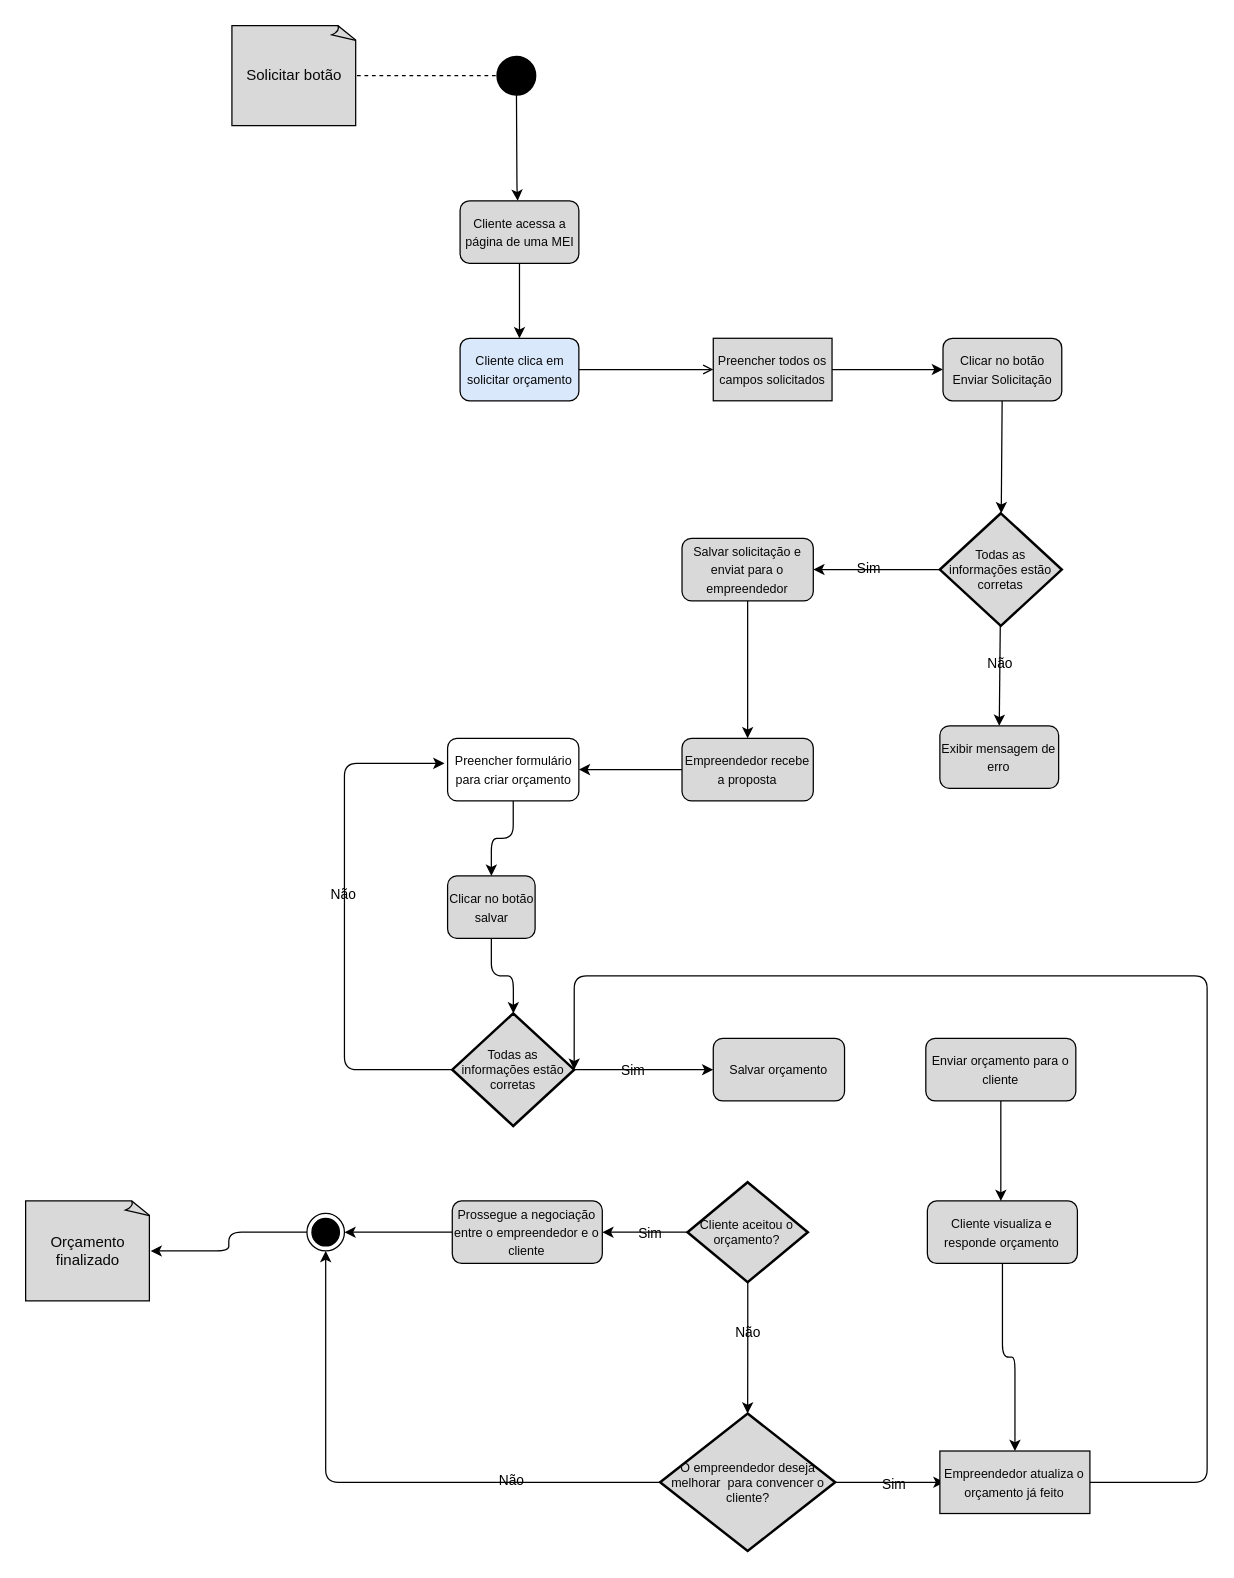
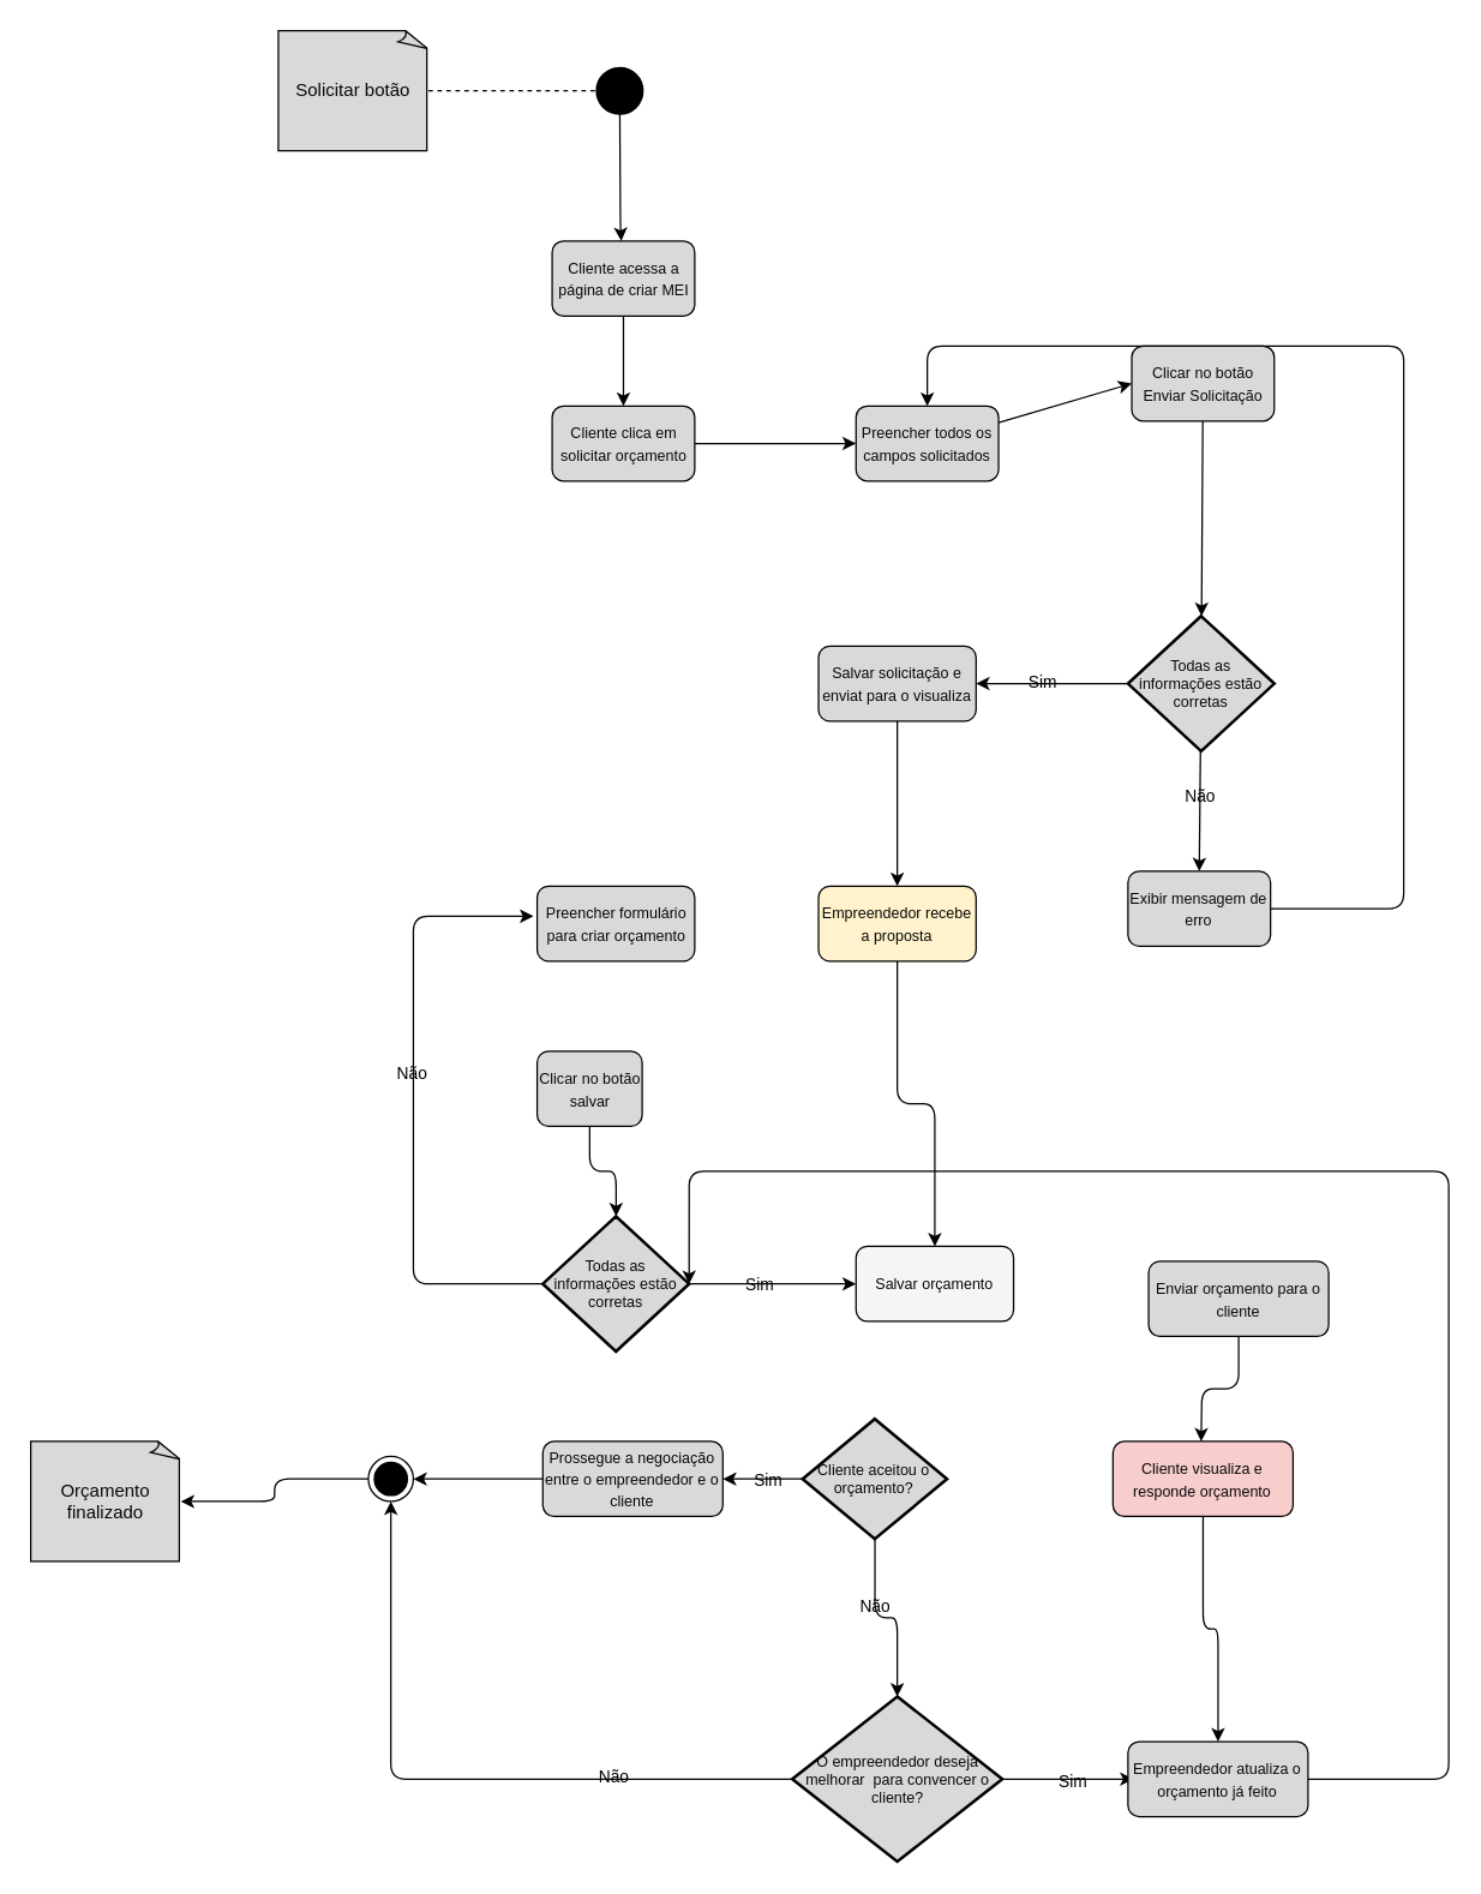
  <mxCell id="0" />
  <mxCell id="1" parent="0" />
  <mxCell id="2" value="&lt;font color=&quot;#080808&quot;&gt;Solicitar botão&lt;br&gt;&lt;/font&gt;" style="whiteSpace=wrap;html=1;shape=mxgraph.basic.document;strokeColor=#000000;fillColor=#D9D9D9;" parent="1" vertex="1"><mxGeometry x="185" y="20" width="100" height="80" as="geometry" /></mxCell>
  <mxCell id="3" style="edgeStyle=none;html=1;strokeColor=#000000;fontSize=10;fontColor=#080808;" parent="1" source="4" target="7" edge="1"><mxGeometry relative="1" as="geometry"><Array as="points"><mxPoint x="413" y="150" /></Array></mxGeometry></mxCell>
  <mxCell id="4" value="" style="strokeWidth=2;html=1;shape=mxgraph.flowchart.start_1;whiteSpace=wrap;strokeColor=#000000;fontColor=#080808;fillColor=#000000;" parent="1" vertex="1"><mxGeometry x="397.5" y="45" width="30" height="30" as="geometry" /></mxCell>
  <mxCell id="5" value="" style="endArrow=none;dashed=1;html=1;strokeColor=#000000;fontColor=#080808;entryX=0;entryY=0.5;entryDx=0;entryDy=0;entryPerimeter=0;exitX=1;exitY=0.5;exitDx=0;exitDy=0;exitPerimeter=0;" parent="1" source="2" target="4" edge="1"><mxGeometry width="50" height="50" relative="1" as="geometry"><mxPoint x="305" y="90" as="sourcePoint" /><mxPoint x="355" y="40" as="targetPoint" /></mxGeometry></mxCell>
  <mxCell id="6" style="edgeStyle=none;html=1;strokeColor=#000000;fontSize=10;fontColor=#080808;" parent="1" source="7" edge="1"><mxGeometry relative="1" as="geometry"><mxPoint x="415" y="270" as="targetPoint" /></mxGeometry></mxCell>
- <mxCell id="7" value="&lt;font style=&quot;font-size: 10px;&quot;&gt;Cliente acessa a página de uma MEI&lt;/font&gt;" style="rounded=1;whiteSpace=wrap;html=1;strokeColor=#000000;fontColor=#080808;fillColor=#D9D9D9;" parent="1" vertex="1"><mxGeometry x="367.5" y="160" width="95" height="50" as="geometry" /></mxCell>
- <mxCell id="8" style="edgeStyle=none;html=1;entryX=0;entryY=0.5;entryDx=0;entryDy=0;strokeColor=#000000;endArrow=open;" edge="1" parent="1" source="9" target="11"><mxGeometry relative="1" as="geometry" /></mxCell>
- <mxCell id="9" value="&lt;font style=&quot;font-size: 10px;&quot;&gt;Cliente clica em solicitar orçamento&lt;/font&gt;" style="rounded=1;whiteSpace=wrap;html=1;strokeColor=#000000;fontColor=#080808;fillColor=#dae8fc;" parent="1" vertex="1"><mxGeometry x="367.5" y="270" width="95" height="50" as="geometry" /></mxCell>
+ <mxCell id="7" value="&lt;font style=&quot;font-size: 10px;&quot;&gt;Cliente acessa a página de criar MEI&lt;/font&gt;" style="rounded=1;whiteSpace=wrap;html=1;strokeColor=#000000;fontColor=#080808;fillColor=#D9D9D9;" parent="1" vertex="1"><mxGeometry x="367.5" y="160" width="95" height="50" as="geometry" /></mxCell>
+ <mxCell id="8" style="edgeStyle=none;html=1;entryX=0;entryY=0.5;entryDx=0;entryDy=0;strokeColor=#000000;" edge="1" parent="1" source="9" target="11"><mxGeometry relative="1" as="geometry" /></mxCell>
+ <mxCell id="9" value="&lt;font style=&quot;font-size: 10px;&quot;&gt;Cliente clica em solicitar orçamento&lt;/font&gt;" style="rounded=1;whiteSpace=wrap;html=1;strokeColor=#000000;fontColor=#080808;fillColor=#D9D9D9;" parent="1" vertex="1"><mxGeometry x="367.5" y="270" width="95" height="50" as="geometry" /></mxCell>
  <mxCell id="10" style="edgeStyle=none;html=1;entryX=0;entryY=0.5;entryDx=0;entryDy=0;strokeColor=#000000;" edge="1" parent="1" source="11" target="13"><mxGeometry relative="1" as="geometry" /></mxCell>
- <mxCell id="11" value="&lt;font style=&quot;font-size: 10px;&quot;&gt;Preencher todos os campos solicitados&lt;/font&gt;" style="whiteSpace=wrap;html=1;strokeColor=#000000;fontColor=#080808;fillColor=#D9D9D9;rounded=0;" parent="1" vertex="1"><mxGeometry x="570" y="270" width="95" height="50" as="geometry" /></mxCell>
+ <mxCell id="11" value="&lt;font style=&quot;font-size: 10px;&quot;&gt;Preencher todos os campos solicitados&lt;/font&gt;" style="rounded=1;whiteSpace=wrap;html=1;strokeColor=#000000;fontColor=#080808;fillColor=#D9D9D9;" parent="1" vertex="1"><mxGeometry x="570" y="270" width="95" height="50" as="geometry" /></mxCell>
  <mxCell id="12" style="edgeStyle=none;html=1;strokeColor=#000000;" edge="1" parent="1" source="13" target="18"><mxGeometry relative="1" as="geometry" /></mxCell>
- <mxCell id="13" value="&lt;span style=&quot;font-size: 10px;&quot;&gt;Clicar no botão Enviar Solicitação&lt;/span&gt;" style="rounded=1;whiteSpace=wrap;html=1;strokeColor=#000000;fontColor=#080808;fillColor=#D9D9D9;" parent="1" vertex="1"><mxGeometry x="753.75" y="270" width="95" height="50" as="geometry" /></mxCell>
+ <mxCell id="13" value="&lt;span style=&quot;font-size: 10px;&quot;&gt;Clicar no botão Enviar Solicitação&lt;/span&gt;" style="rounded=1;whiteSpace=wrap;html=1;strokeColor=#000000;fontColor=#080808;fillColor=#D9D9D9;" parent="1" vertex="1"><mxGeometry x="753.75" y="230" width="95" height="50" as="geometry" /></mxCell>
  <mxCell id="14" style="edgeStyle=none;html=1;strokeColor=#000000;" parent="1" source="18" target="20" edge="1"><mxGeometry relative="1" as="geometry" /></mxCell>
  <mxCell id="15" value="Sim" style="edgeLabel;align=center;verticalAlign=middle;resizable=0;points=[];labelBackgroundColor=none;fontColor=#000000;" parent="14" vertex="1" connectable="0"><mxGeometry x="0.121" y="-2" relative="1" as="geometry"><mxPoint as="offset" /></mxGeometry></mxCell>
  <mxCell id="16" style="edgeStyle=none;html=1;entryX=0.5;entryY=0;entryDx=0;entryDy=0;strokeColor=#000000;fontColor=#000000;" parent="1" source="18" target="22" edge="1"><mxGeometry relative="1" as="geometry" /></mxCell>
  <mxCell id="17" value="Não" style="edgeLabel;align=center;verticalAlign=middle;resizable=0;points=[];fontColor=#000000;labelBackgroundColor=none;" parent="16" vertex="1" connectable="0"><mxGeometry x="-0.264" relative="1" as="geometry"><mxPoint as="offset" /></mxGeometry></mxCell>
  <mxCell id="18" value="Todas as informações estão corretas" style="strokeWidth=2;html=1;shape=mxgraph.flowchart.decision;whiteSpace=wrap;strokeColor=#000000;fontSize=10;fontColor=#080808;fillColor=#D9D9D9;" parent="1" vertex="1"><mxGeometry x="751.25" y="410" width="97.5" height="90" as="geometry" /></mxCell>
  <mxCell id="19" style="edgeStyle=orthogonalEdgeStyle;html=1;strokeColor=#000000;fontColor=#000000;" parent="1" source="20" edge="1"><mxGeometry relative="1" as="geometry"><mxPoint x="597.5" y="590" as="targetPoint" /></mxGeometry></mxCell>
- <mxCell id="20" value="&lt;span style=&quot;font-size: 10px;&quot;&gt;Salvar solicitação e enviat para o empreendedor&lt;/span&gt;" style="rounded=1;whiteSpace=wrap;html=1;strokeColor=#000000;fontColor=#080808;fillColor=#D9D9D9;" parent="1" vertex="1"><mxGeometry x="545" y="430" width="105" height="50" as="geometry" /></mxCell>
+ <mxCell id="20" value="&lt;span style=&quot;font-size: 10px;&quot;&gt;Salvar solicitação e enviat para o visualiza&lt;/span&gt;" style="rounded=1;whiteSpace=wrap;html=1;strokeColor=#000000;fontColor=#080808;fillColor=#D9D9D9;" parent="1" vertex="1"><mxGeometry x="545" y="430" width="105" height="50" as="geometry" /></mxCell>
+ <mxCell id="21" style="edgeStyle=orthogonalEdgeStyle;html=1;entryX=0.5;entryY=0;entryDx=0;entryDy=0;strokeColor=#000000;" edge="1" parent="1" source="22" target="11"><mxGeometry relative="1" as="geometry"><Array as="points"><mxPoint x="935" y="605" /><mxPoint x="935" y="230" /><mxPoint x="618" y="230" /></Array></mxGeometry></mxCell>
  <mxCell id="22" value="&lt;font style=&quot;font-size: 10px;&quot;&gt;Exibir mensagem de erro&lt;/font&gt;" style="rounded=1;whiteSpace=wrap;html=1;strokeColor=#000000;fontColor=#080808;fillColor=#D9D9D9;" parent="1" vertex="1"><mxGeometry x="751.25" y="580" width="95" height="50" as="geometry" /></mxCell>
- <mxCell id="23" style="edgeStyle=orthogonalEdgeStyle;html=1;entryX=1;entryY=0.5;entryDx=0;entryDy=0;strokeColor=#000000;" edge="1" parent="1" source="24" target="26"><mxGeometry relative="1" as="geometry" /></mxCell>
- <mxCell id="24" value="&lt;span style=&quot;font-size: 10px;&quot;&gt;Empreendedor recebe a proposta&lt;/span&gt;" style="rounded=1;whiteSpace=wrap;html=1;strokeColor=#000000;fontColor=#080808;fillColor=#D9D9D9;" vertex="1" parent="1"><mxGeometry x="545" y="590" width="105" height="50" as="geometry" /></mxCell>
- <mxCell id="25" style="edgeStyle=orthogonalEdgeStyle;html=1;strokeColor=#000000;" edge="1" parent="1" source="26" target="28"><mxGeometry relative="1" as="geometry" /></mxCell>
- <mxCell id="26" value="&lt;span style=&quot;font-size: 10px;&quot;&gt;Preencher formulário para criar orçamento&lt;/span&gt;" style="rounded=1;whiteSpace=wrap;html=1;strokeColor=#000000;fontColor=#080808;fillColor=#ffffff;" vertex="1" parent="1"><mxGeometry x="357.5" y="590" width="105" height="50" as="geometry" /></mxCell>
+ <mxCell id="23" style="edgeStyle=orthogonalEdgeStyle;html=1;strokeColor=#000000;" edge="1" parent="1" source="24" target="34"><mxGeometry relative="1" as="geometry" /></mxCell>
+ <mxCell id="24" value="&lt;span style=&quot;font-size: 10px;&quot;&gt;Empreendedor recebe a proposta&lt;/span&gt;" style="rounded=1;whiteSpace=wrap;html=1;strokeColor=#000000;fontColor=#080808;fillColor=#fff2cc;" vertex="1" parent="1"><mxGeometry x="545" y="590" width="105" height="50" as="geometry" /></mxCell>
+ <mxCell id="26" value="&lt;span style=&quot;font-size: 10px;&quot;&gt;Preencher formulário para criar orçamento&lt;/span&gt;" style="rounded=1;whiteSpace=wrap;html=1;strokeColor=#000000;fontColor=#080808;fillColor=#D9D9D9;" vertex="1" parent="1"><mxGeometry x="357.5" y="590" width="105" height="50" as="geometry" /></mxCell>
  <mxCell id="27" style="edgeStyle=orthogonalEdgeStyle;html=1;strokeColor=#000000;" edge="1" parent="1" source="28" target="33"><mxGeometry relative="1" as="geometry" /></mxCell>
  <mxCell id="28" value="&lt;span style=&quot;font-size: 10px;&quot;&gt;Clicar no botão salvar&lt;/span&gt;" style="rounded=1;whiteSpace=wrap;html=1;strokeColor=#000000;fontColor=#080808;fillColor=#D9D9D9;" vertex="1" parent="1"><mxGeometry x="357.5" y="700" width="70" height="50" as="geometry" /></mxCell>
  <mxCell id="29" style="edgeStyle=orthogonalEdgeStyle;html=1;strokeColor=#000000;" edge="1" parent="1" source="33"><mxGeometry relative="1" as="geometry"><mxPoint x="355" y="610" as="targetPoint" /><Array as="points"><mxPoint x="275" y="855" /><mxPoint x="275" y="610" /></Array></mxGeometry></mxCell>
  <mxCell id="30" value="Não" style="edgeLabel;align=center;verticalAlign=middle;resizable=0;points=[];labelBackgroundColor=none;fontColor=#000000;" vertex="1" connectable="0" parent="29"><mxGeometry x="0.104" y="1" relative="1" as="geometry"><mxPoint as="offset" /></mxGeometry></mxCell>
  <mxCell id="31" style="edgeStyle=orthogonalEdgeStyle;html=1;entryX=0;entryY=0.5;entryDx=0;entryDy=0;strokeColor=#000000;fontColor=#000000;" edge="1" parent="1" source="33" target="34"><mxGeometry relative="1" as="geometry" /></mxCell>
  <mxCell id="32" value="Sim" style="edgeLabel;align=center;verticalAlign=middle;resizable=0;points=[];fontColor=#000000;labelBackgroundColor=none;" vertex="1" connectable="0" parent="31"><mxGeometry x="0.251" relative="1" as="geometry"><mxPoint x="-23" as="offset" /></mxGeometry></mxCell>
  <mxCell id="33" value="Todas as informações estão corretas" style="strokeWidth=2;html=1;shape=mxgraph.flowchart.decision;whiteSpace=wrap;strokeColor=#000000;fontSize=10;fontColor=#080808;fillColor=#D9D9D9;" vertex="1" parent="1"><mxGeometry x="361.25" y="810" width="97.5" height="90" as="geometry" /></mxCell>
- <mxCell id="34" value="&lt;span style=&quot;font-size: 10px;&quot;&gt;Salvar orçamento&lt;/span&gt;" style="rounded=1;whiteSpace=wrap;html=1;strokeColor=#000000;fontColor=#080808;fillColor=#D9D9D9;" vertex="1" parent="1"><mxGeometry x="570" y="830" width="105" height="50" as="geometry" /></mxCell>
+ <mxCell id="34" value="&lt;span style=&quot;font-size: 10px;&quot;&gt;Salvar orçamento&lt;/span&gt;" style="rounded=1;whiteSpace=wrap;html=1;strokeColor=#000000;fontColor=#080808;fillColor=#f5f5f5;" vertex="1" parent="1"><mxGeometry x="570" y="830" width="105" height="50" as="geometry" /></mxCell>
  <mxCell id="35" style="edgeStyle=orthogonalEdgeStyle;html=1;strokeColor=#000000;fontColor=#000000;" edge="1" parent="1" source="36"><mxGeometry relative="1" as="geometry"><mxPoint x="800" y="960" as="targetPoint" /></mxGeometry></mxCell>
- <mxCell id="36" value="&lt;span style=&quot;font-size: 10px;&quot;&gt;Enviar orçamento para o cliente&lt;/span&gt;" style="rounded=1;whiteSpace=wrap;html=1;strokeColor=#000000;fontColor=#080808;fillColor=#D9D9D9;" vertex="1" parent="1"><mxGeometry x="740" y="830" width="120" height="50" as="geometry" /></mxCell>
+ <mxCell id="36" value="&lt;span style=&quot;font-size: 10px;&quot;&gt;Enviar orçamento para o cliente&lt;/span&gt;" style="rounded=1;whiteSpace=wrap;html=1;strokeColor=#000000;fontColor=#080808;fillColor=#D9D9D9;" vertex="1" parent="1"><mxGeometry x="765" y="840" width="120" height="50" as="geometry" /></mxCell>
  <mxCell id="37" style="edgeStyle=orthogonalEdgeStyle;html=1;strokeColor=#000000;fontColor=#000000;" edge="1" parent="1" source="38" target="54"><mxGeometry relative="1" as="geometry" /></mxCell>
- <mxCell id="38" value="&lt;span style=&quot;font-size: 10px;&quot;&gt;Cliente visualiza e responde orçamento&lt;/span&gt;" style="rounded=1;whiteSpace=wrap;html=1;strokeColor=#000000;fontColor=#080808;fillColor=#D9D9D9;" vertex="1" parent="1"><mxGeometry x="741.25" y="960" width="120" height="50" as="geometry" /></mxCell>
+ <mxCell id="38" value="&lt;span style=&quot;font-size: 10px;&quot;&gt;Cliente visualiza e responde orçamento&lt;/span&gt;" style="rounded=1;whiteSpace=wrap;html=1;strokeColor=#000000;fontColor=#080808;fillColor=#f8cecc;" vertex="1" parent="1"><mxGeometry x="741.25" y="960" width="120" height="50" as="geometry" /></mxCell>
  <mxCell id="39" value="" style="edgeStyle=orthogonalEdgeStyle;html=1;strokeColor=#000000;fontColor=#000000;" edge="1" parent="1" source="43"><mxGeometry relative="1" as="geometry"><mxPoint x="481.255" y="985" as="targetPoint" /></mxGeometry></mxCell>
  <mxCell id="40" value="Sim" style="edgeLabel;align=center;verticalAlign=middle;resizable=0;points=[];fontColor=#000000;labelBackgroundColor=none;" vertex="1" connectable="0" parent="39"><mxGeometry x="-0.132" relative="1" as="geometry"><mxPoint as="offset" /></mxGeometry></mxCell>
  <mxCell id="41" style="edgeStyle=orthogonalEdgeStyle;html=1;entryX=0.5;entryY=0;entryDx=0;entryDy=0;entryPerimeter=0;strokeColor=#000000;fontColor=#000000;" edge="1" parent="1" source="43" target="52"><mxGeometry relative="1" as="geometry" /></mxCell>
  <mxCell id="42" value="Não" style="edgeLabel;align=center;verticalAlign=middle;resizable=0;points=[];fontColor=#000000;labelBackgroundColor=none;" vertex="1" connectable="0" parent="41"><mxGeometry x="-0.261" relative="1" as="geometry"><mxPoint as="offset" /></mxGeometry></mxCell>
- <mxCell id="43" value="Cliente aceitou o orçamento?" style="strokeWidth=2;html=1;shape=mxgraph.flowchart.decision;whiteSpace=wrap;strokeColor=#000000;fontSize=10;fontColor=#080808;fillColor=#D9D9D9;" vertex="1" parent="1"><mxGeometry x="549.38" y="945" width="96.25" height="80" as="geometry" /></mxCell>
+ <mxCell id="43" value="Cliente aceitou o orçamento?" style="strokeWidth=2;html=1;shape=mxgraph.flowchart.decision;whiteSpace=wrap;strokeColor=#000000;fontSize=10;fontColor=#080808;fillColor=#D9D9D9;" vertex="1" parent="1"><mxGeometry x="534.38" y="945" width="96.25" height="80" as="geometry" /></mxCell>
  <mxCell id="44" style="edgeStyle=orthogonalEdgeStyle;html=1;entryX=1;entryY=0.5;entryDx=0;entryDy=0;strokeColor=#000000;fontColor=#000000;" edge="1" parent="1" source="45" target="47"><mxGeometry relative="1" as="geometry" /></mxCell>
  <mxCell id="45" value="&lt;span style=&quot;font-size: 10px;&quot;&gt;Prossegue a negociação entre o empreendedor e o cliente&lt;/span&gt;" style="rounded=1;whiteSpace=wrap;html=1;strokeColor=#000000;fontColor=#080808;fillColor=#D9D9D9;" vertex="1" parent="1"><mxGeometry x="361.25" y="960" width="120" height="50" as="geometry" /></mxCell>
  <mxCell id="46" style="edgeStyle=orthogonalEdgeStyle;html=1;entryX=1;entryY=0.5;entryDx=0;entryDy=0;entryPerimeter=0;strokeColor=#000000;fontColor=#000000;" edge="1" parent="1" source="47" target="55"><mxGeometry relative="1" as="geometry" /></mxCell>
  <mxCell id="47" value="" style="ellipse;html=1;shape=endState;fillColor=#000000;strokeColor=#000000;labelBackgroundColor=none;fontColor=#000000;" vertex="1" parent="1"><mxGeometry x="245" y="970" width="30" height="30" as="geometry" /></mxCell>
  <mxCell id="48" style="edgeStyle=orthogonalEdgeStyle;html=1;entryX=0.031;entryY=0.5;entryDx=0;entryDy=0;entryPerimeter=0;strokeColor=#000000;fontColor=#000000;" edge="1" parent="1" source="52" target="54"><mxGeometry relative="1" as="geometry" /></mxCell>
  <mxCell id="49" value="Sim" style="edgeLabel;align=center;verticalAlign=middle;resizable=0;points=[];fontColor=#000000;labelBackgroundColor=none;" vertex="1" connectable="0" parent="48"><mxGeometry x="0.071" y="-1" relative="1" as="geometry"><mxPoint as="offset" /></mxGeometry></mxCell>
  <mxCell id="50" style="edgeStyle=orthogonalEdgeStyle;html=1;entryX=0.5;entryY=1;entryDx=0;entryDy=0;strokeColor=#000000;fontColor=#000000;" edge="1" parent="1" source="52" target="47"><mxGeometry relative="1" as="geometry" /></mxCell>
  <mxCell id="51" value="Não" style="edgeLabel;align=center;verticalAlign=middle;resizable=0;points=[];fontColor=#000000;labelBackgroundColor=none;" vertex="1" connectable="0" parent="50"><mxGeometry x="-0.472" y="-2" relative="1" as="geometry"><mxPoint as="offset" /></mxGeometry></mxCell>
  <mxCell id="52" value="O empreendedor deseja melhorar&amp;nbsp; para convencer o cliente?" style="strokeWidth=2;html=1;shape=mxgraph.flowchart.decision;whiteSpace=wrap;strokeColor=#000000;fontSize=10;fontColor=#080808;fillColor=#D9D9D9;" vertex="1" parent="1"><mxGeometry x="527.5" y="1130" width="140" height="110" as="geometry" /></mxCell>
  <mxCell id="53" style="edgeStyle=orthogonalEdgeStyle;html=1;entryX=1;entryY=0.5;entryDx=0;entryDy=0;entryPerimeter=0;strokeColor=#000000;fontColor=#000000;" edge="1" parent="1" source="54" target="33"><mxGeometry relative="1" as="geometry"><Array as="points"><mxPoint x="965" y="1185" /><mxPoint x="965" y="780" /><mxPoint x="459" y="780" /></Array></mxGeometry></mxCell>
- <mxCell id="54" value="&lt;span style=&quot;font-size: 10px;&quot;&gt;Empreendedor atualiza o orçamento já feito&lt;/span&gt;" style="whiteSpace=wrap;html=1;strokeColor=#000000;fontColor=#080808;fillColor=#D9D9D9;rounded=0;" vertex="1" parent="1"><mxGeometry x="751.25" y="1160" width="120" height="50" as="geometry" /></mxCell>
+ <mxCell id="54" value="&lt;span style=&quot;font-size: 10px;&quot;&gt;Empreendedor atualiza o orçamento já feito&lt;/span&gt;" style="rounded=1;whiteSpace=wrap;html=1;strokeColor=#000000;fontColor=#080808;fillColor=#D9D9D9;" vertex="1" parent="1"><mxGeometry x="751.25" y="1160" width="120" height="50" as="geometry" /></mxCell>
  <mxCell id="55" value="&lt;font color=&quot;#080808&quot;&gt;Orçamento finalizado&lt;br&gt;&lt;/font&gt;" style="whiteSpace=wrap;html=1;shape=mxgraph.basic.document;strokeColor=#000000;fillColor=#D9D9D9;" vertex="1" parent="1"><mxGeometry x="20" y="960" width="100" height="80" as="geometry" /></mxCell>
